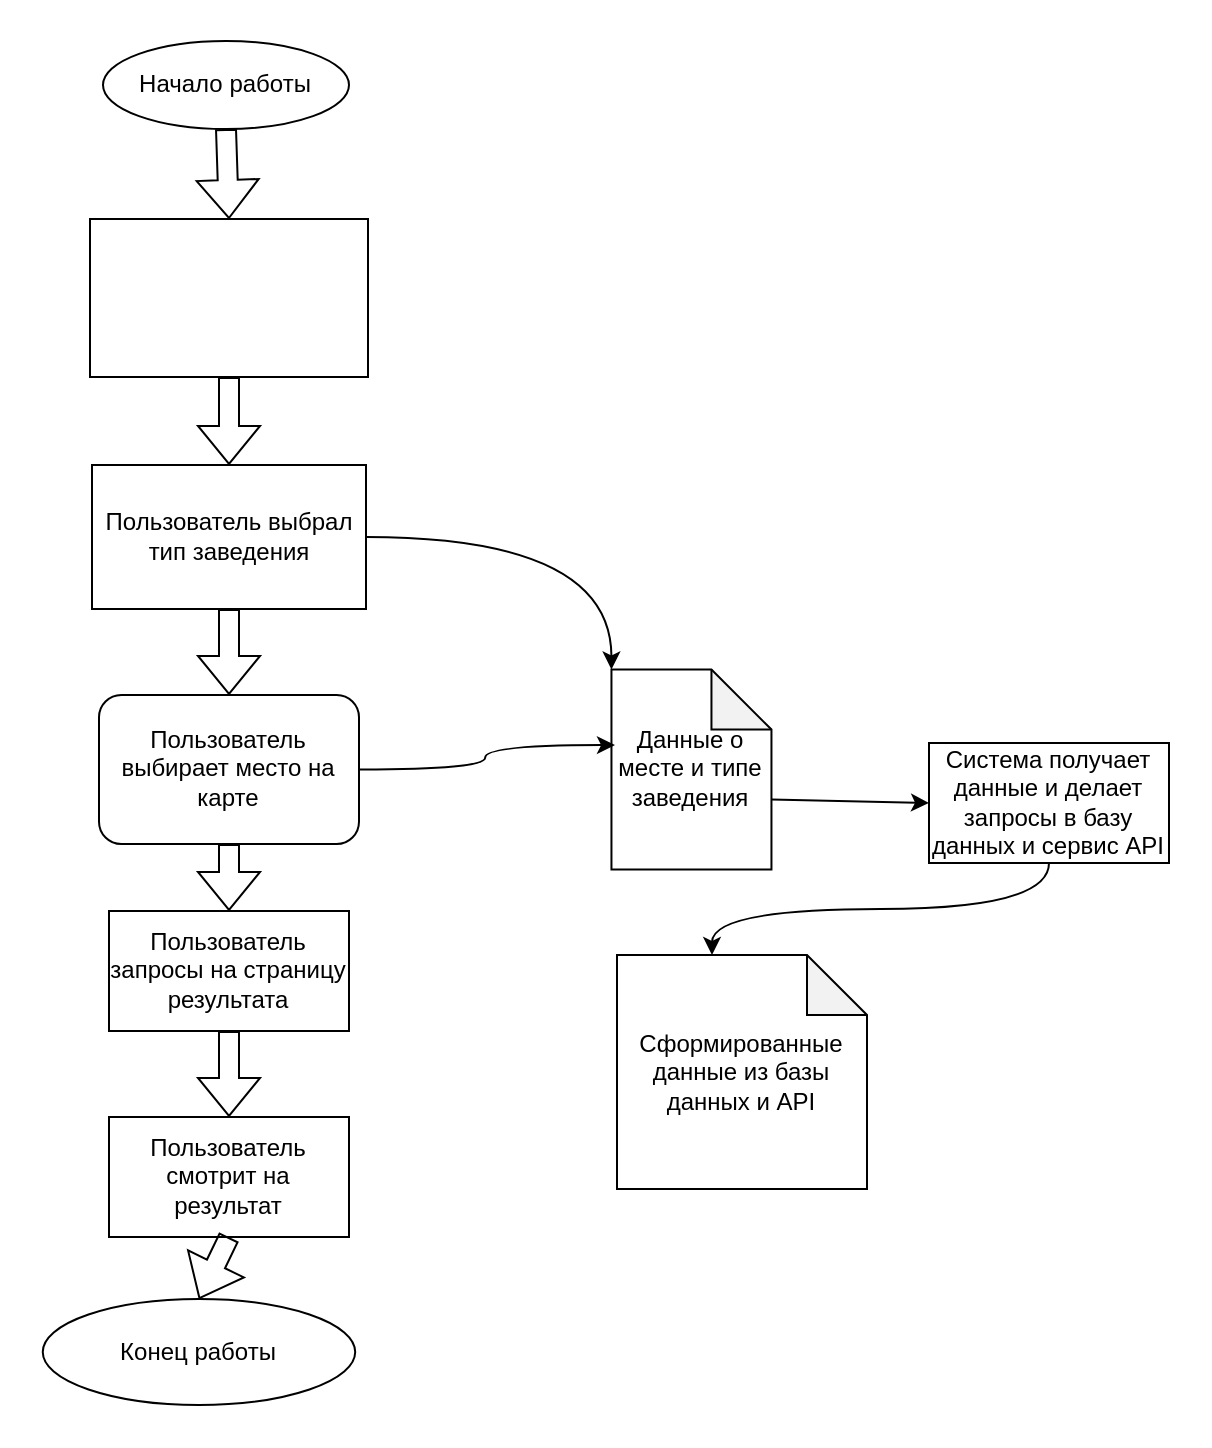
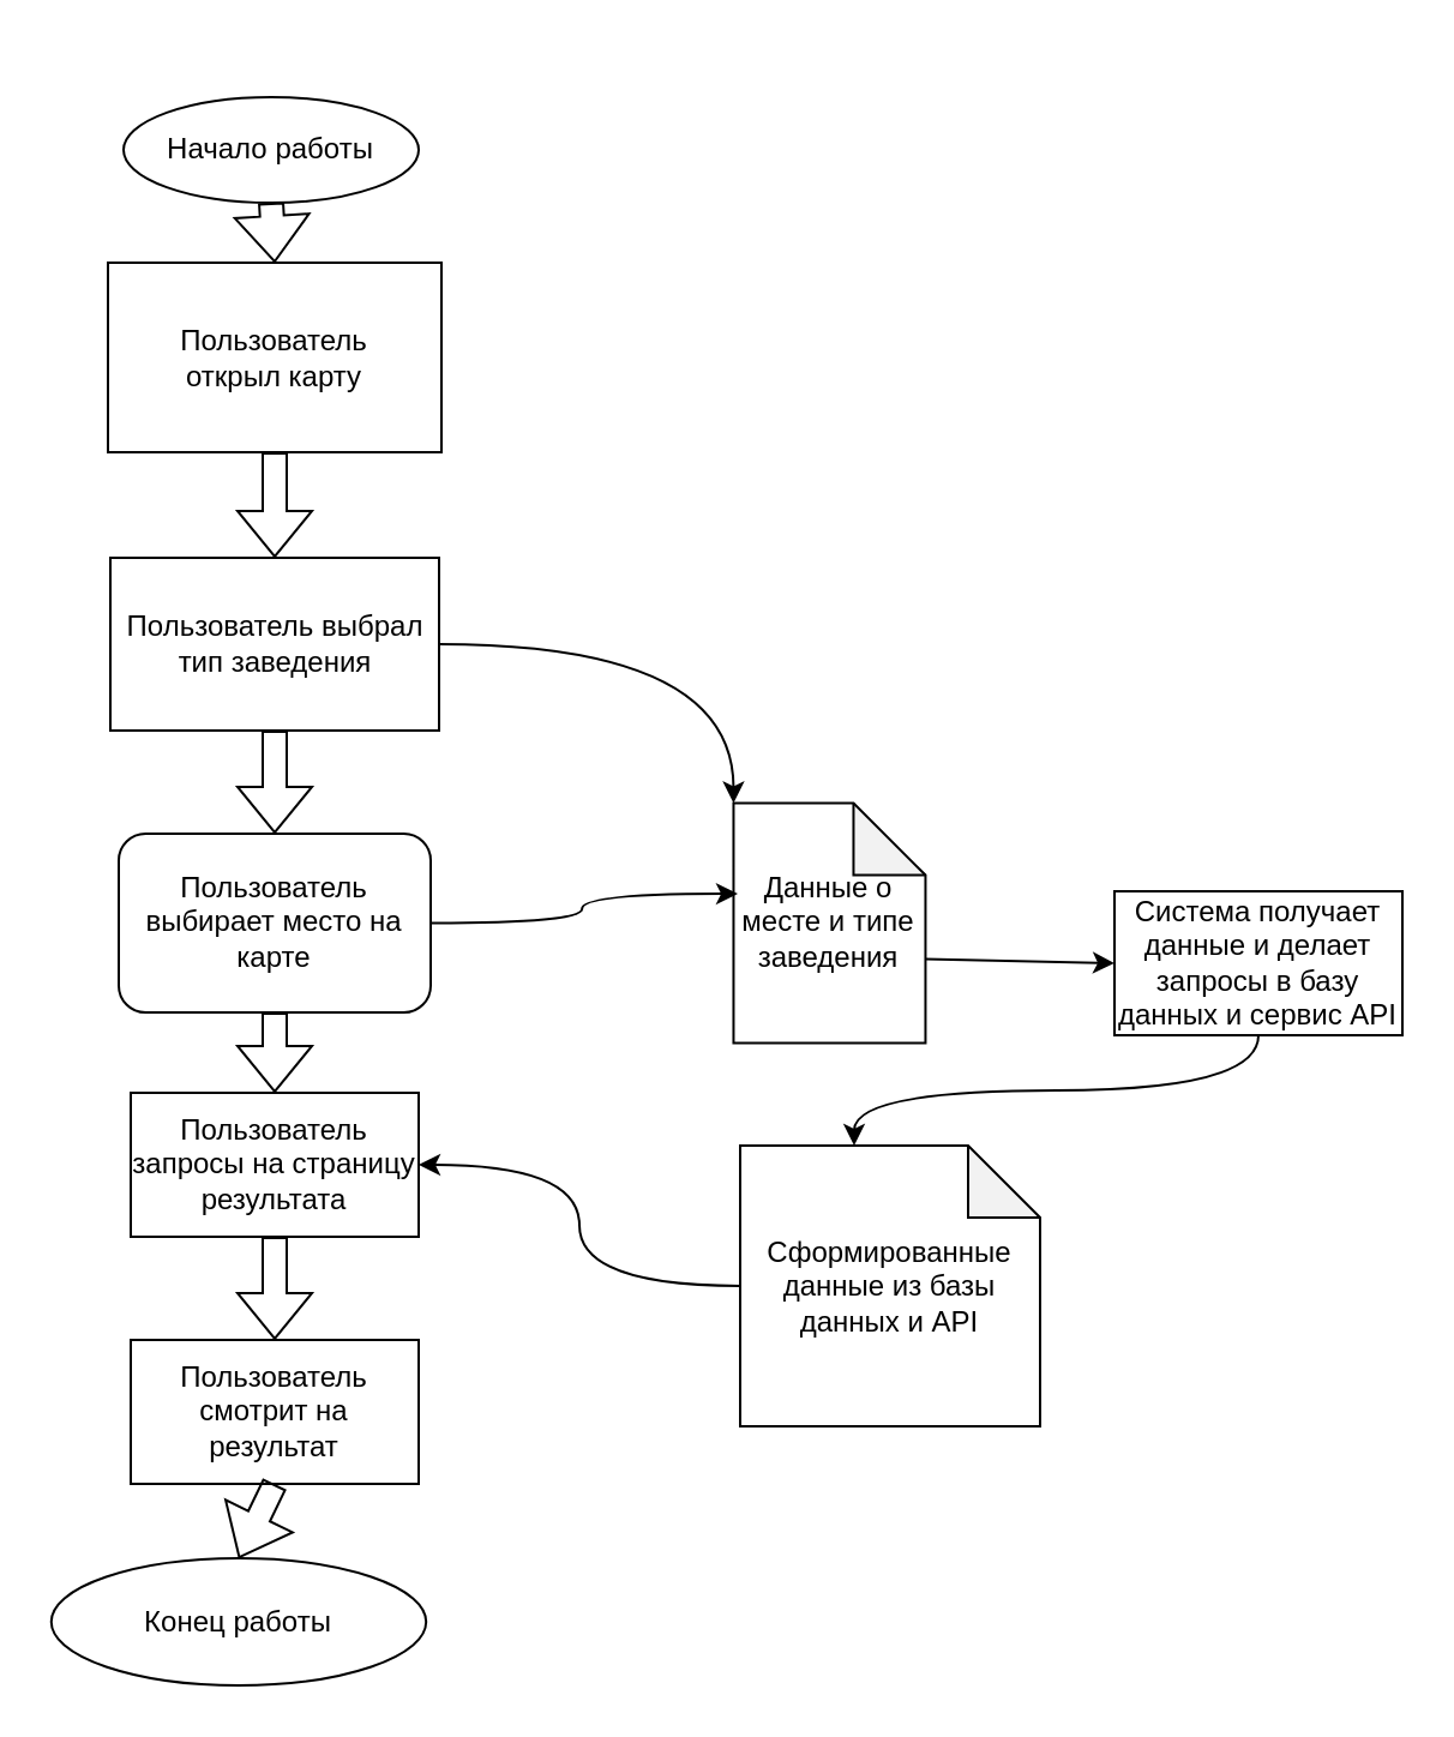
  <mxCell id="0" />
  <mxCell id="1" parent="0" />
  <mxCell id="2" value="Конец работы" style="ellipse;whiteSpace=wrap;html=1;" parent="1" vertex="1"><mxGeometry x="20.88" y="649" width="156.23" height="53" as="geometry" /></mxCell>
  <mxCell id="3" value="" style="rounded=0;whiteSpace=wrap;html=1;" parent="1" vertex="1"><mxGeometry x="44.5" y="109" width="139" height="79" as="geometry" /></mxCell>
+ <mxCell id="4" value="Пользователь открыл карту" style="text;html=1;strokeColor=none;fillColor=none;align=center;verticalAlign=middle;whiteSpace=wrap;rounded=0;" parent="1" vertex="1"><mxGeometry x="84" y="133.5" width="60" height="30" as="geometry" /></mxCell>
  <mxCell id="5" value="Пользователь выбрал тип заведения" style="rounded=0;whiteSpace=wrap;html=1;" parent="1" vertex="1"><mxGeometry x="45.5" y="232" width="137" height="72" as="geometry" /></mxCell>
- <mxCell id="6" value="Начало работы" style="ellipse;whiteSpace=wrap;html=1;" parent="1" vertex="1"><mxGeometry x="51" y="20" width="123" height="44" as="geometry" /></mxCell>
+ <mxCell id="6" value="Начало работы" style="ellipse;whiteSpace=wrap;html=1;" parent="1" vertex="1"><mxGeometry x="51" y="40" width="123" height="44" as="geometry" /></mxCell>
  <mxCell id="7" value="Пользователь выбирает место на карте" style="whiteSpace=wrap;html=1;rounded=1;" parent="1" vertex="1"><mxGeometry x="49" y="347" width="130" height="74.5" as="geometry" /></mxCell>
  <mxCell id="8" value="" style="shape=flexArrow;endArrow=classic;html=1;rounded=0;exitX=0.5;exitY=1;exitDx=0;exitDy=0;entryX=0.5;entryY=0;entryDx=0;entryDy=0;" parent="1" source="6" target="3" edge="1"><mxGeometry width="50" height="50" relative="1" as="geometry"><mxPoint x="282" y="393" as="sourcePoint" /><mxPoint x="88" y="93" as="targetPoint" /></mxGeometry></mxCell>
  <mxCell id="9" value="" style="shape=flexArrow;endArrow=classic;html=1;rounded=0;exitX=0.5;exitY=1;exitDx=0;exitDy=0;entryX=0.5;entryY=0;entryDx=0;entryDy=0;" parent="1" source="3" target="5" edge="1"><mxGeometry width="50" height="50" relative="1" as="geometry"><mxPoint x="282" y="309" as="sourcePoint" /><mxPoint x="332" y="259" as="targetPoint" /></mxGeometry></mxCell>
  <mxCell id="10" value="Пользователь смотрит на результат" style="rounded=0;whiteSpace=wrap;html=1;" vertex="1" parent="1"><mxGeometry x="54" y="558" width="120" height="60" as="geometry" /></mxCell>
  <mxCell id="11" value="Данные о месте и типе заведения" style="shape=note;whiteSpace=wrap;html=1;backgroundOutline=1;darkOpacity=0.05;" vertex="1" parent="1"><mxGeometry x="305.23" y="334.25" width="80" height="100" as="geometry" /></mxCell>
  <mxCell id="12" value="" style="endArrow=classic;html=1;rounded=0;edgeStyle=orthogonalEdgeStyle;curved=1;exitX=1;exitY=0.5;exitDx=0;exitDy=0;entryX=0;entryY=0;entryDx=0;entryDy=0;entryPerimeter=0;" edge="1" parent="1" source="5" target="11"><mxGeometry width="50" height="50" relative="1" as="geometry"><mxPoint x="240" y="437" as="sourcePoint" /><mxPoint x="290" y="387" as="targetPoint" /></mxGeometry></mxCell>
  <mxCell id="13" value="" style="endArrow=classic;html=1;rounded=0;edgeStyle=orthogonalEdgeStyle;curved=1;exitX=1;exitY=0.5;exitDx=0;exitDy=0;entryX=0.022;entryY=0.378;entryDx=0;entryDy=0;entryPerimeter=0;" edge="1" parent="1" source="7" target="11"><mxGeometry width="50" height="50" relative="1" as="geometry"><mxPoint x="243" y="510" as="sourcePoint" /><mxPoint x="293" y="460" as="targetPoint" /></mxGeometry></mxCell>
  <mxCell id="14" value="Система получает данные и делает запросы в базу данных и сервис API" style="rounded=0;whiteSpace=wrap;html=1;" vertex="1" parent="1"><mxGeometry x="464" y="371" width="120" height="60" as="geometry" /></mxCell>
  <mxCell id="15" value="" style="endArrow=classic;html=1;rounded=0;exitX=0;exitY=0;exitDx=80;exitDy=65;exitPerimeter=0;entryX=0;entryY=0.5;entryDx=0;entryDy=0;" edge="1" parent="1" source="11" target="14"><mxGeometry width="50" height="50" relative="1" as="geometry"><mxPoint x="243" y="510" as="sourcePoint" /><mxPoint x="293" y="460" as="targetPoint" /></mxGeometry></mxCell>
  <mxCell id="16" value="Сформированные данные из базы данных и API" style="shape=note;whiteSpace=wrap;html=1;backgroundOutline=1;darkOpacity=0.05;" vertex="1" parent="1"><mxGeometry x="308" y="477" width="125" height="117" as="geometry" /></mxCell>
  <mxCell id="17" value="" style="endArrow=classic;html=1;rounded=0;edgeStyle=orthogonalEdgeStyle;curved=1;exitX=0.5;exitY=1;exitDx=0;exitDy=0;entryX=0;entryY=0;entryDx=47.5;entryDy=0;entryPerimeter=0;" edge="1" parent="1" source="14" target="16"><mxGeometry width="50" height="50" relative="1" as="geometry"><mxPoint x="243" y="510" as="sourcePoint" /><mxPoint x="293" y="460" as="targetPoint" /></mxGeometry></mxCell>
  <mxCell id="18" value="Пользователь запросы на страницу результата" style="rounded=0;whiteSpace=wrap;html=1;" vertex="1" parent="1"><mxGeometry x="54" y="455" width="120" height="60" as="geometry" /></mxCell>
  <mxCell id="19" value="" style="shape=flexArrow;endArrow=classic;html=1;rounded=0;exitX=0.5;exitY=1;exitDx=0;exitDy=0;entryX=0.5;entryY=0;entryDx=0;entryDy=0;" edge="1" parent="1" source="5" target="7"><mxGeometry width="50" height="50" relative="1" as="geometry"><mxPoint x="243" y="510" as="sourcePoint" /><mxPoint x="293" y="460" as="targetPoint" /></mxGeometry></mxCell>
  <mxCell id="20" value="" style="shape=flexArrow;endArrow=classic;html=1;rounded=0;exitX=0.5;exitY=1;exitDx=0;exitDy=0;entryX=0.5;entryY=0;entryDx=0;entryDy=0;" edge="1" parent="1" source="7" target="18"><mxGeometry width="50" height="50" relative="1" as="geometry"><mxPoint x="228" y="414" as="sourcePoint" /><mxPoint x="228" y="457" as="targetPoint" /></mxGeometry></mxCell>
  <mxCell id="21" value="" style="shape=flexArrow;endArrow=classic;html=1;rounded=0;exitX=0.5;exitY=1;exitDx=0;exitDy=0;entryX=0.5;entryY=0;entryDx=0;entryDy=0;" edge="1" parent="1" source="18" target="10"><mxGeometry width="50" height="50" relative="1" as="geometry"><mxPoint x="243" y="510" as="sourcePoint" /><mxPoint x="293" y="460" as="targetPoint" /></mxGeometry></mxCell>
  <mxCell id="22" value="" style="shape=flexArrow;endArrow=classic;html=1;rounded=0;exitX=0.5;exitY=1;exitDx=0;exitDy=0;entryX=0.5;entryY=0;entryDx=0;entryDy=0;" edge="1" parent="1" source="10" target="2"><mxGeometry width="50" height="50" relative="1" as="geometry"><mxPoint x="243" y="510" as="sourcePoint" /><mxPoint x="293" y="460" as="targetPoint" /></mxGeometry></mxCell>
+ <mxCell id="23" value="" style="endArrow=classic;html=1;rounded=0;edgeStyle=orthogonalEdgeStyle;curved=1;entryX=1;entryY=0.5;entryDx=0;entryDy=0;exitX=0;exitY=0.5;exitDx=0;exitDy=0;exitPerimeter=0;" edge="1" parent="1" source="16" target="18"><mxGeometry width="50" height="50" relative="1" as="geometry"><mxPoint x="274" y="552" as="sourcePoint" /><mxPoint x="293" y="460" as="targetPoint" /></mxGeometry></mxCell>
